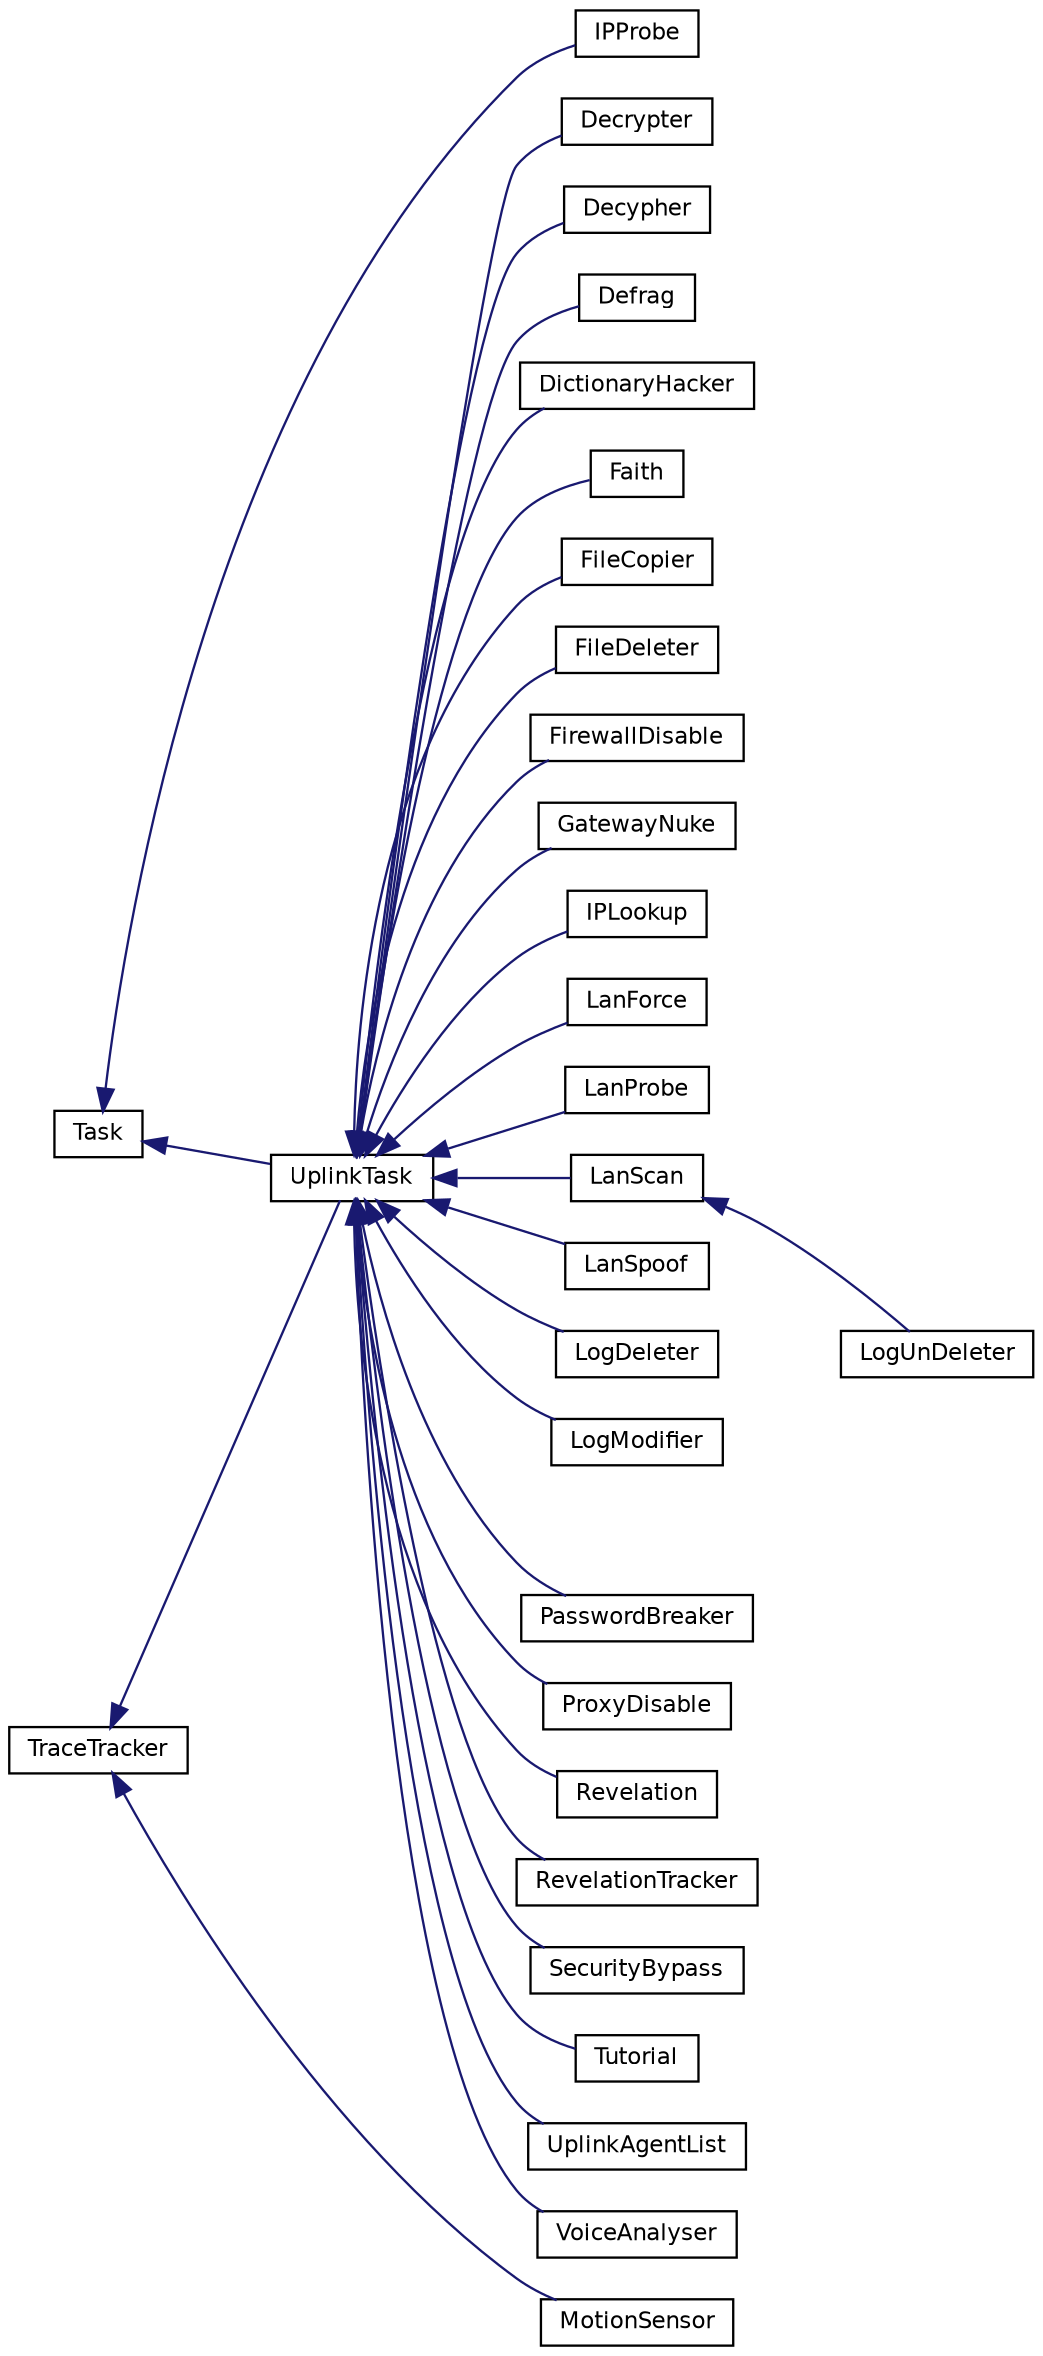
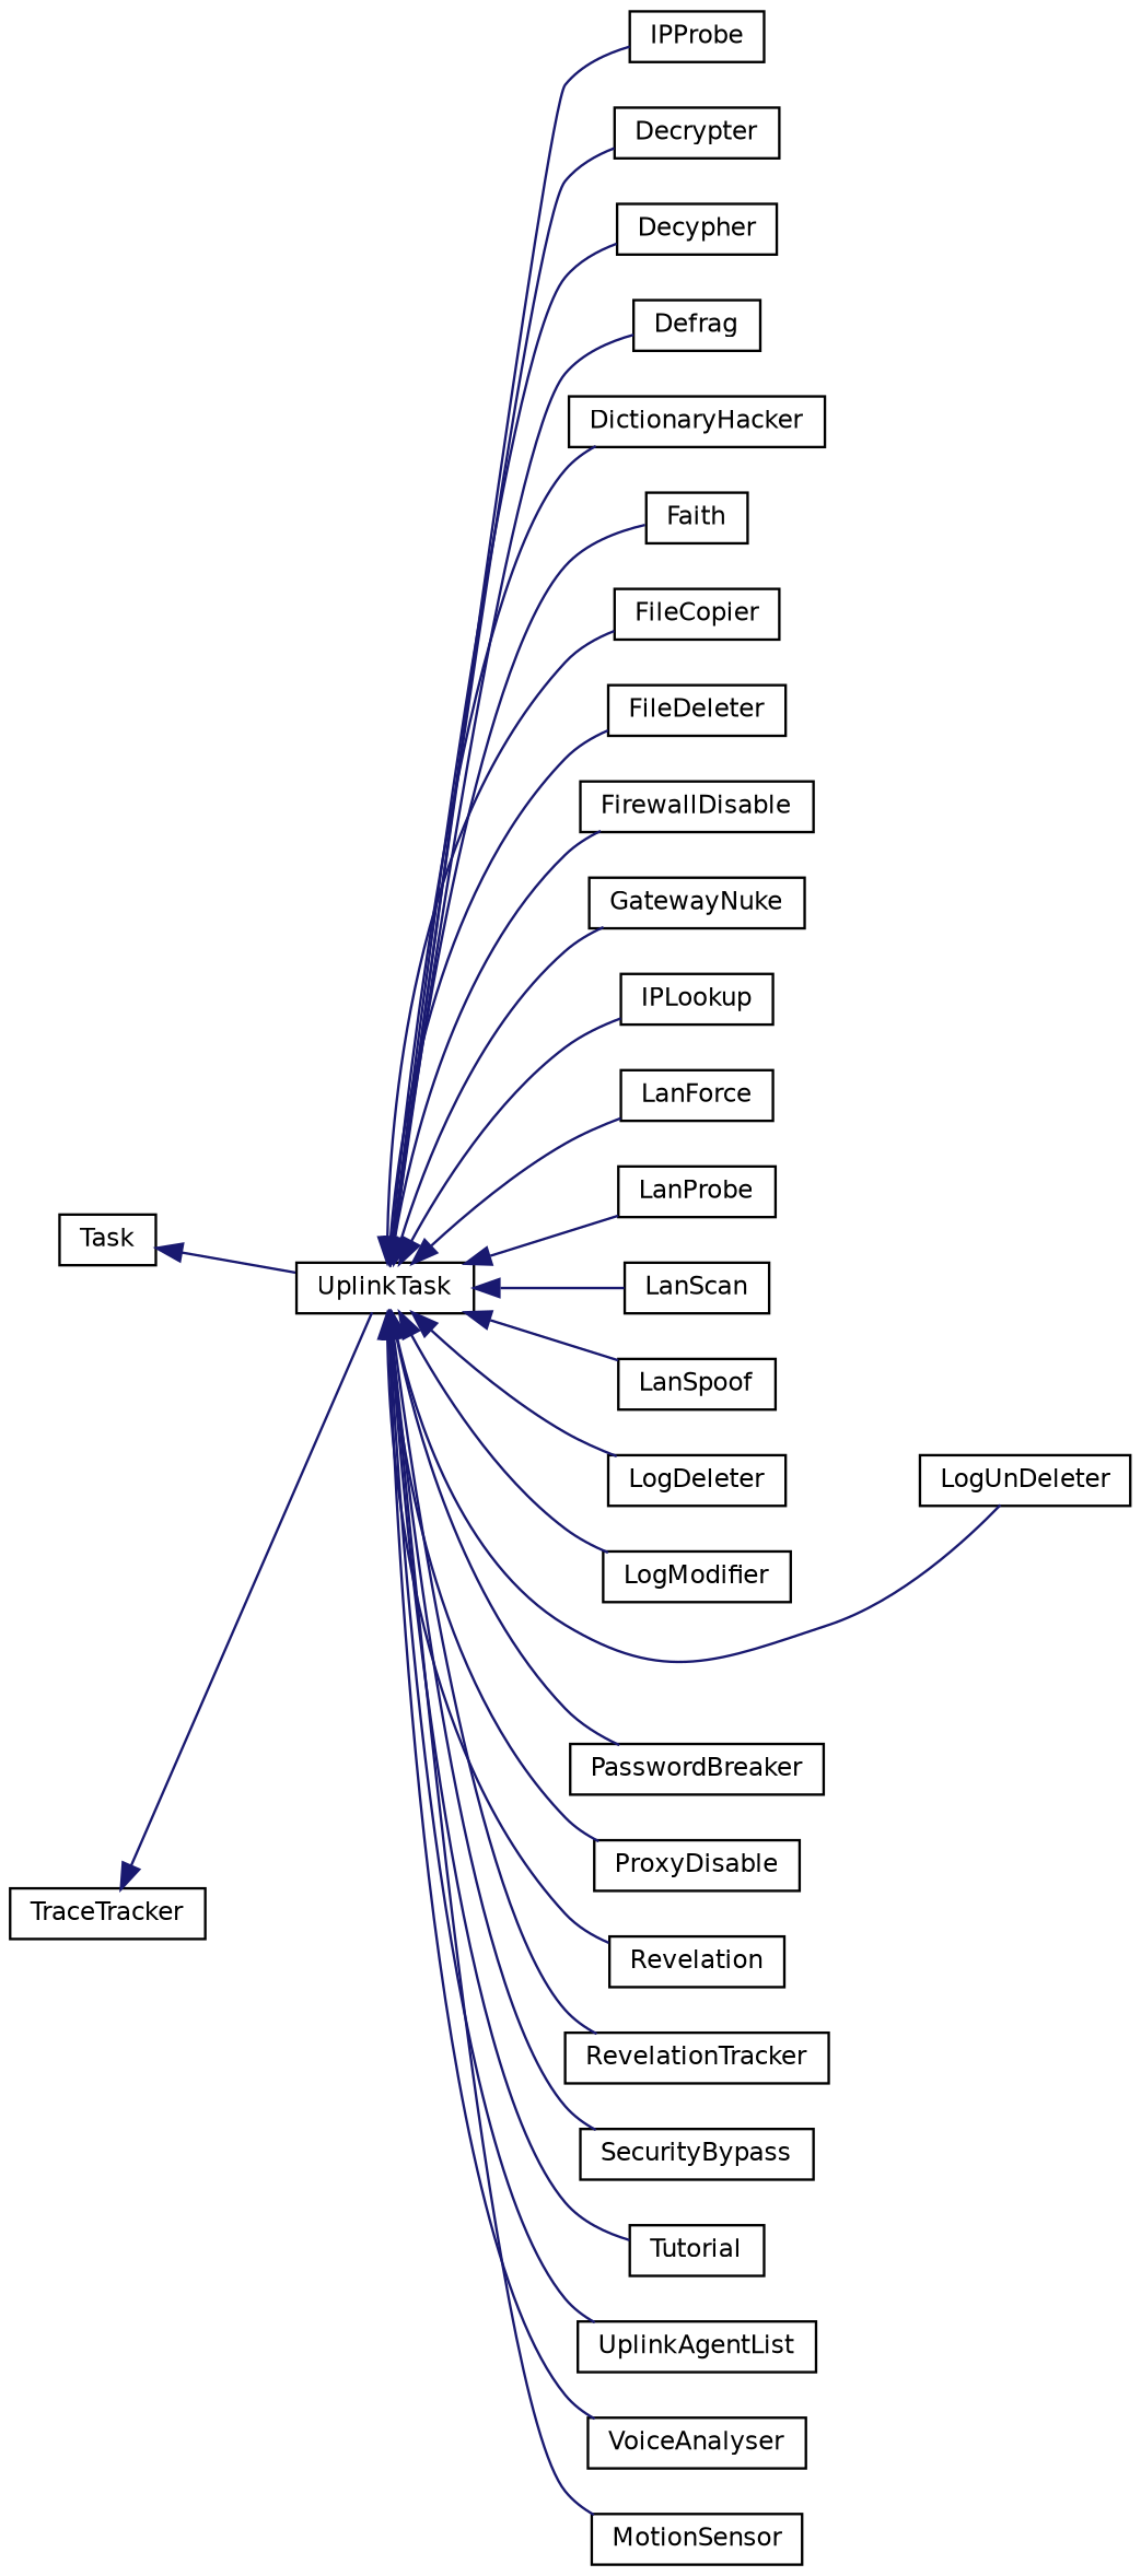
  digraph {
    rankdir=LR
    node [color=black fillcolor=white fontname=Helvetica fontsize=10 shape=record style=filled]
    edge [color=midnightblue dir=back fontname=Helvetica fontsize=10 labelfontname=Helvetica labelfontsize=10 style=solid]
    n1 [height=0.2 label=Task width=0.4]
    n2 [height=0.2 label=UplinkTask width=0.4]
    n3 [height=0.2 label=Decrypter width=0.4]
    n4 [height=0.2 label=Decypher width=0.4]
    n5 [height=0.2 label=Defrag width=0.4]
    n6 [height=0.2 label=DictionaryHacker width=0.4]
    n7 [height=0.2 label=Faith width=0.4]
    n8 [height=0.2 label=FileCopier width=0.4]
    n9 [height=0.2 label=FileDeleter width=0.4]
    n10 [height=0.2 label=FirewallDisable width=0.4]
    n11 [height=0.2 label=GatewayNuke width=0.4]
    n12 [height=0.2 label=IPLookup width=0.4]
    n13 [height=0.2 label=IPProbe width=0.4]
    n14 [height=0.2 label=LanForce width=0.4]
    n15 [height=0.2 label=LanProbe width=0.4]
    n16 [height=0.2 label=LanScan width=0.4]
    n17 [height=0.2 label=LanSpoof width=0.4]
    n18 [height=0.2 label=LogDeleter width=0.4]
    n19 [height=0.2 label=LogModifier width=0.4]
    n20 [height=0.2 label=LogUnDeleter width=0.4]
    n21 [height=0.2 label=MotionSensor width=0.4]
    n22 [height=0.2 label=PasswordBreaker width=0.4]
    n23 [height=0.2 label=ProxyDisable width=0.4]
    n24 [height=0.2 label=Revelation width=0.4]
    n25 [height=0.2 label=RevelationTracker width=0.4]
    n26 [height=0.2 label=SecurityBypass width=0.4]
    n27 [height=0.2 label=Tutorial width=0.4]
    n28 [height=0.2 label=UplinkAgentList width=0.4]
    n29 [height=0.2 label=VoiceAnalyser width=0.4]
    n30 [height=0.2 label=TraceTracker width=0.4]
    n1 -> n2
    n2 -> n3
    n2 -> n4
    n2 -> n5
    n2 -> n6
    n2 -> n7
    n2 -> n8
    n2 -> n9
    n2 -> n10
    n2 -> n11
    n2 -> n12
-   n1 -> n13
+   n2 -> n13
    n2 -> n14
    n2 -> n15
    n2 -> n16
    n2 -> n17
    n2 -> n18
    n2 -> n19
-   n16 -> n20
-   n30 -> n21
+   n2 -> n20
+   n2 -> n21
    n2 -> n22
    n2 -> n23
    n2 -> n24
    n2 -> n25
    n2 -> n26
    n2 -> n27
    n2 -> n28
    n2 -> n29
    n30 -> n2
  }
